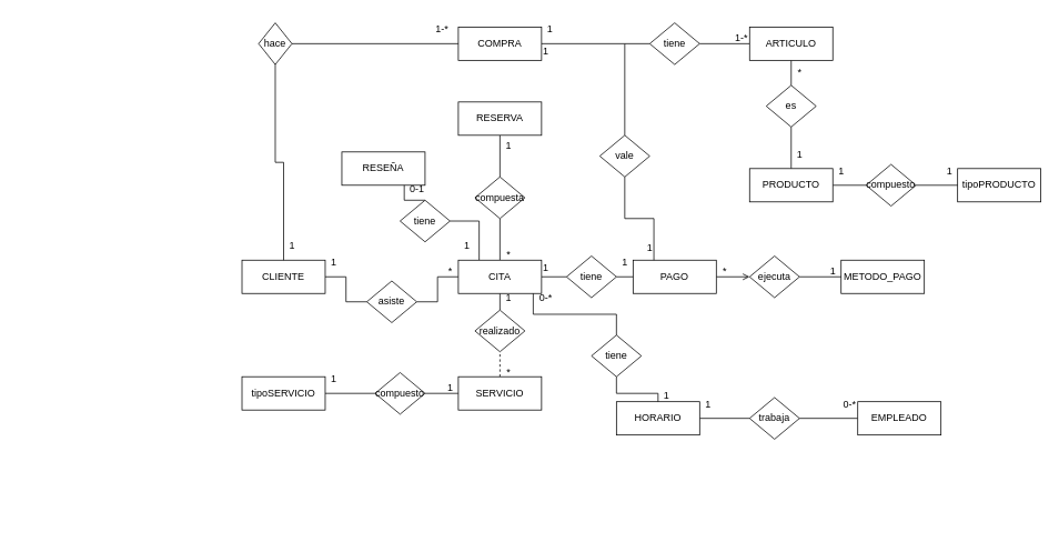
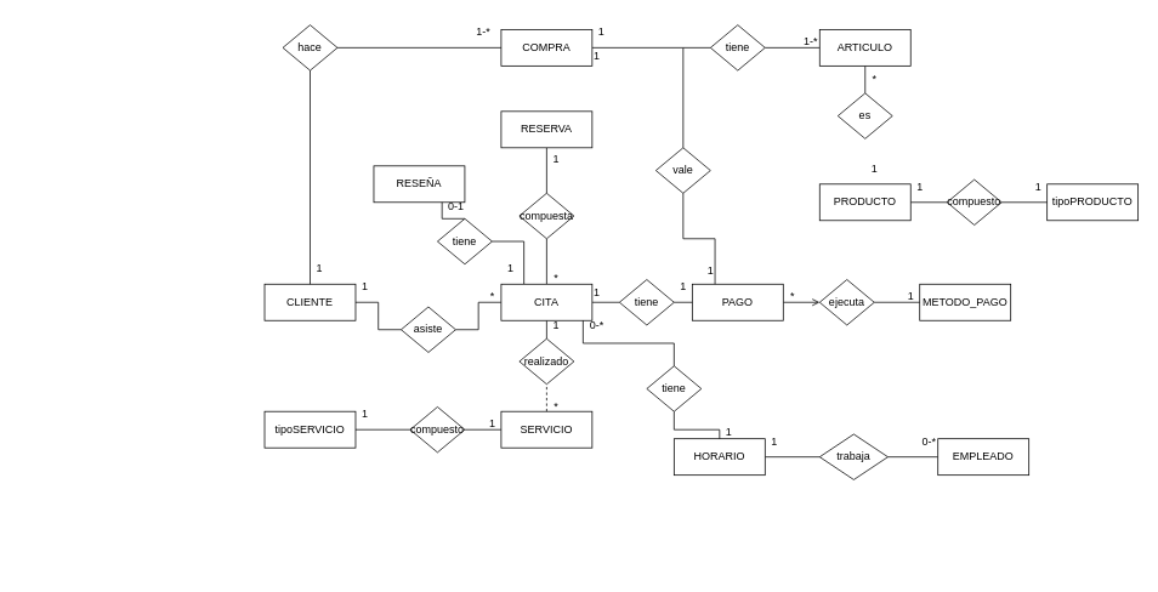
  <mxCell id="0" />
  <mxCell id="1" parent="0" />
  <mxCell id="2" style="edgeStyle=orthogonalEdgeStyle;rounded=0;orthogonalLoop=1;jettySize=auto;html=1;exitX=0;exitY=0.5;exitDx=0;exitDy=0;entryX=0;entryY=0.25;entryDx=0;entryDy=0;" parent="1" edge="1"><mxGeometry relative="1" as="geometry"><mxPoint x="20" y="629" as="sourcePoint" /></mxGeometry></mxCell>
  <mxCell id="3" style="edgeStyle=orthogonalEdgeStyle;rounded=0;orthogonalLoop=1;jettySize=auto;html=1;exitX=0.5;exitY=0;exitDx=0;exitDy=0;entryX=0.5;entryY=1;entryDx=0;entryDy=0;endArrow=none;endFill=0;" edge="1" parent="1" source="8" target="9"><mxGeometry relative="1" as="geometry" /></mxCell>
  <mxCell id="4" style="edgeStyle=orthogonalEdgeStyle;rounded=0;orthogonalLoop=1;jettySize=auto;html=1;exitX=0;exitY=0.5;exitDx=0;exitDy=0;entryX=1;entryY=0.5;entryDx=0;entryDy=0;endArrow=none;endFill=0;" edge="1" parent="1" source="8" target="14"><mxGeometry relative="1" as="geometry" /></mxCell>
  <mxCell id="5" style="edgeStyle=orthogonalEdgeStyle;rounded=0;orthogonalLoop=1;jettySize=auto;html=1;exitX=0.5;exitY=1;exitDx=0;exitDy=0;entryX=0.5;entryY=0;entryDx=0;entryDy=0;endArrow=none;endFill=0;" edge="1" parent="1" source="8" target="28"><mxGeometry relative="1" as="geometry" /></mxCell>
  <mxCell id="6" style="edgeStyle=orthogonalEdgeStyle;rounded=0;orthogonalLoop=1;jettySize=auto;html=1;exitX=1;exitY=0.5;exitDx=0;exitDy=0;entryX=0;entryY=0.5;entryDx=0;entryDy=0;endArrow=none;endFill=0;" edge="1" parent="1" source="8" target="27"><mxGeometry relative="1" as="geometry" /></mxCell>
  <mxCell id="7" style="edgeStyle=orthogonalEdgeStyle;rounded=0;orthogonalLoop=1;jettySize=auto;html=1;exitX=0.25;exitY=0;exitDx=0;exitDy=0;entryX=1;entryY=0.5;entryDx=0;entryDy=0;endArrow=none;endFill=0;" edge="1" parent="1" source="8" target="63"><mxGeometry relative="1" as="geometry" /></mxCell>
  <mxCell id="8" value="CITA" style="rounded=0;whiteSpace=wrap;html=1;" vertex="1" parent="1"><mxGeometry x="550" y="312" width="100" height="40" as="geometry" /></mxCell>
  <mxCell id="9" value="compuesta" style="rhombus;whiteSpace=wrap;html=1;" vertex="1" parent="1"><mxGeometry x="570" y="212" width="60" height="50" as="geometry" /></mxCell>
  <mxCell id="10" style="edgeStyle=orthogonalEdgeStyle;rounded=0;orthogonalLoop=1;jettySize=auto;html=1;exitX=0.5;exitY=1;exitDx=0;exitDy=0;entryX=0.5;entryY=0;entryDx=0;entryDy=0;endArrow=none;endFill=0;" edge="1" parent="1" source="11" target="9"><mxGeometry relative="1" as="geometry" /></mxCell>
  <mxCell id="11" value="RESERVA" style="rounded=0;whiteSpace=wrap;html=1;" vertex="1" parent="1"><mxGeometry x="550" y="122" width="100" height="40" as="geometry" /></mxCell>
  <mxCell id="12" value="1" style="text;html=1;align=center;verticalAlign=middle;resizable=0;points=[];autosize=1;strokeColor=none;fillColor=none;" vertex="1" parent="1"><mxGeometry x="595" y="160" width="30" height="30" as="geometry" /></mxCell>
  <mxCell id="13" value="*" style="text;html=1;align=center;verticalAlign=middle;resizable=0;points=[];autosize=1;strokeColor=none;fillColor=none;" vertex="1" parent="1"><mxGeometry x="595" y="290" width="30" height="30" as="geometry" /></mxCell>
  <mxCell id="14" value="asiste" style="rhombus;whiteSpace=wrap;html=1;" vertex="1" parent="1"><mxGeometry x="440" y="337" width="60" height="50" as="geometry" /></mxCell>
  <mxCell id="15" style="edgeStyle=orthogonalEdgeStyle;rounded=0;orthogonalLoop=1;jettySize=auto;html=1;exitX=1;exitY=0.5;exitDx=0;exitDy=0;entryX=0;entryY=0.5;entryDx=0;entryDy=0;endArrow=none;endFill=0;" edge="1" parent="1" source="16" target="14"><mxGeometry relative="1" as="geometry" /></mxCell>
  <mxCell id="16" value="CLIENTE" style="rounded=0;whiteSpace=wrap;html=1;" vertex="1" parent="1"><mxGeometry x="290" y="312" width="100" height="40" as="geometry" /></mxCell>
  <mxCell id="17" value="*" style="text;html=1;align=center;verticalAlign=middle;resizable=0;points=[];autosize=1;strokeColor=none;fillColor=none;" vertex="1" parent="1"><mxGeometry x="525" y="310" width="30" height="30" as="geometry" /></mxCell>
  <mxCell id="18" value="1" style="text;html=1;align=center;verticalAlign=middle;resizable=0;points=[];autosize=1;strokeColor=none;fillColor=none;" vertex="1" parent="1"><mxGeometry x="385" y="300" width="30" height="30" as="geometry" /></mxCell>
  <mxCell id="19" style="edgeStyle=orthogonalEdgeStyle;rounded=0;orthogonalLoop=1;jettySize=auto;html=1;exitX=0.5;exitY=0;exitDx=0;exitDy=0;entryX=0.5;entryY=1;entryDx=0;entryDy=0;endArrow=none;endFill=0;dashed=1;" edge="1" parent="1" source="21" target="28"><mxGeometry relative="1" as="geometry" /></mxCell>
  <mxCell id="20" style="edgeStyle=orthogonalEdgeStyle;rounded=0;orthogonalLoop=1;jettySize=auto;html=1;exitX=0;exitY=0.5;exitDx=0;exitDy=0;entryX=1;entryY=0.5;entryDx=0;entryDy=0;endArrow=none;endFill=0;" edge="1" parent="1" source="21" target="38"><mxGeometry relative="1" as="geometry" /></mxCell>
  <mxCell id="21" value="SERVICIO" style="rounded=0;whiteSpace=wrap;html=1;" vertex="1" parent="1"><mxGeometry x="550" y="452" width="100" height="40" as="geometry" /></mxCell>
  <mxCell id="22" style="edgeStyle=orthogonalEdgeStyle;rounded=0;orthogonalLoop=1;jettySize=auto;html=1;exitX=1;exitY=0.5;exitDx=0;exitDy=0;entryX=0;entryY=0.5;entryDx=0;entryDy=0;endArrow=open;endFill=0;" edge="1" parent="1" source="23" target="73"><mxGeometry relative="1" as="geometry" /></mxCell>
  <mxCell id="23" value="PAGO" style="rounded=0;whiteSpace=wrap;html=1;" vertex="1" parent="1"><mxGeometry x="760" y="312" width="100" height="40" as="geometry" /></mxCell>
  <mxCell id="24" style="edgeStyle=orthogonalEdgeStyle;rounded=0;orthogonalLoop=1;jettySize=auto;html=1;exitX=1;exitY=0.5;exitDx=0;exitDy=0;entryX=0;entryY=0.5;entryDx=0;entryDy=0;endArrow=none;endFill=0;" edge="1" parent="1" source="25" target="66"><mxGeometry relative="1" as="geometry" /></mxCell>
  <mxCell id="25" value="HORARIO" style="rounded=0;whiteSpace=wrap;html=1;" vertex="1" parent="1"><mxGeometry x="740" y="482" width="100" height="40" as="geometry" /></mxCell>
  <mxCell id="26" style="edgeStyle=orthogonalEdgeStyle;rounded=0;orthogonalLoop=1;jettySize=auto;html=1;exitX=1;exitY=0.5;exitDx=0;exitDy=0;entryX=0;entryY=0.5;entryDx=0;entryDy=0;endArrow=none;endFill=0;" edge="1" parent="1" source="27" target="23"><mxGeometry relative="1" as="geometry" /></mxCell>
  <mxCell id="27" value="tiene" style="rhombus;whiteSpace=wrap;html=1;" vertex="1" parent="1"><mxGeometry x="680" y="307" width="60" height="50" as="geometry" /></mxCell>
  <mxCell id="28" value="realizado" style="rhombus;whiteSpace=wrap;html=1;" vertex="1" parent="1"><mxGeometry x="570" y="372" width="60" height="50" as="geometry" /></mxCell>
  <mxCell id="29" style="edgeStyle=orthogonalEdgeStyle;rounded=0;orthogonalLoop=1;jettySize=auto;html=1;exitX=0.5;exitY=1;exitDx=0;exitDy=0;entryX=0.5;entryY=0;entryDx=0;entryDy=0;endArrow=none;endFill=0;" edge="1" parent="1" source="30" target="25"><mxGeometry relative="1" as="geometry" /></mxCell>
  <mxCell id="30" value="tiene" style="rhombus;whiteSpace=wrap;html=1;" vertex="1" parent="1"><mxGeometry x="710" y="402" width="60" height="50" as="geometry" /></mxCell>
  <mxCell id="31" style="edgeStyle=orthogonalEdgeStyle;rounded=0;orthogonalLoop=1;jettySize=auto;html=1;exitX=0.5;exitY=0;exitDx=0;exitDy=0;entryX=0.9;entryY=1;entryDx=0;entryDy=0;entryPerimeter=0;endArrow=none;endFill=0;" edge="1" parent="1" source="30" target="8"><mxGeometry relative="1" as="geometry" /></mxCell>
  <mxCell id="32" value="1" style="text;html=1;align=center;verticalAlign=middle;resizable=0;points=[];autosize=1;strokeColor=none;fillColor=none;" vertex="1" parent="1"><mxGeometry x="640" y="307" width="30" height="30" as="geometry" /></mxCell>
  <mxCell id="33" value="1" style="text;html=1;align=center;verticalAlign=middle;resizable=0;points=[];autosize=1;strokeColor=none;fillColor=none;" vertex="1" parent="1"><mxGeometry x="735" y="300" width="30" height="30" as="geometry" /></mxCell>
  <mxCell id="34" value="1" style="text;html=1;align=center;verticalAlign=middle;resizable=0;points=[];autosize=1;strokeColor=none;fillColor=none;" vertex="1" parent="1"><mxGeometry x="595" y="342" width="30" height="30" as="geometry" /></mxCell>
  <mxCell id="35" value="*" style="text;html=1;align=center;verticalAlign=middle;resizable=0;points=[];autosize=1;strokeColor=none;fillColor=none;" vertex="1" parent="1"><mxGeometry x="595" y="432" width="30" height="30" as="geometry" /></mxCell>
  <mxCell id="36" value="1" style="text;html=1;align=center;verticalAlign=middle;resizable=0;points=[];autosize=1;strokeColor=none;fillColor=none;" vertex="1" parent="1"><mxGeometry x="785" y="460" width="30" height="30" as="geometry" /></mxCell>
  <mxCell id="37" value="0-*" style="text;html=1;align=center;verticalAlign=middle;resizable=0;points=[];autosize=1;strokeColor=none;fillColor=none;" vertex="1" parent="1"><mxGeometry x="635" y="342" width="40" height="30" as="geometry" /></mxCell>
  <mxCell id="38" value="compuesto" style="rhombus;whiteSpace=wrap;html=1;" vertex="1" parent="1"><mxGeometry x="450" y="447" width="60" height="50" as="geometry" /></mxCell>
  <mxCell id="39" style="edgeStyle=orthogonalEdgeStyle;rounded=0;orthogonalLoop=1;jettySize=auto;html=1;exitX=1;exitY=0.5;exitDx=0;exitDy=0;entryX=0;entryY=0.5;entryDx=0;entryDy=0;endArrow=none;endFill=0;" edge="1" parent="1" source="40" target="38"><mxGeometry relative="1" as="geometry" /></mxCell>
  <mxCell id="40" value="tipoSERVICIO" style="rounded=0;whiteSpace=wrap;html=1;" vertex="1" parent="1"><mxGeometry x="290" y="452" width="100" height="40" as="geometry" /></mxCell>
  <mxCell id="41" value="1" style="text;html=1;align=center;verticalAlign=middle;resizable=0;points=[];autosize=1;strokeColor=none;fillColor=none;" vertex="1" parent="1"><mxGeometry x="385" y="440" width="30" height="30" as="geometry" /></mxCell>
  <mxCell id="42" value="1" style="text;html=1;align=center;verticalAlign=middle;resizable=0;points=[];autosize=1;strokeColor=none;fillColor=none;" vertex="1" parent="1"><mxGeometry x="525" y="450" width="30" height="30" as="geometry" /></mxCell>
  <mxCell id="43" style="edgeStyle=orthogonalEdgeStyle;rounded=0;orthogonalLoop=1;jettySize=auto;html=1;exitX=1;exitY=0.5;exitDx=0;exitDy=0;entryX=0.5;entryY=0;entryDx=0;entryDy=0;endArrow=none;endFill=0;" edge="1" parent="1" source="44" target="51"><mxGeometry relative="1" as="geometry" /></mxCell>
  <mxCell id="44" value="COMPRA" style="rounded=0;whiteSpace=wrap;html=1;" vertex="1" parent="1"><mxGeometry x="550" y="32" width="100" height="40" as="geometry" /></mxCell>
  <mxCell id="45" style="edgeStyle=orthogonalEdgeStyle;rounded=0;orthogonalLoop=1;jettySize=auto;html=1;exitX=1;exitY=0.5;exitDx=0;exitDy=0;entryX=0;entryY=0.5;entryDx=0;entryDy=0;endArrow=none;endFill=0;" edge="1" parent="1" source="47" target="44"><mxGeometry relative="1" as="geometry" /></mxCell>
  <mxCell id="46" style="edgeStyle=orthogonalEdgeStyle;rounded=0;orthogonalLoop=1;jettySize=auto;html=1;exitX=0.5;exitY=1;exitDx=0;exitDy=0;entryX=0.5;entryY=0;entryDx=0;entryDy=0;endArrow=none;endFill=0;" edge="1" parent="1" source="47" target="16"><mxGeometry relative="1" as="geometry" /></mxCell>
- <mxCell id="47" value="hace" style="rhombus;whiteSpace=wrap;html=1;" vertex="1" parent="1"><mxGeometry x="310" y="27" width="40" height="50" as="geometry" /></mxCell>
+ <mxCell id="47" value="hace" style="rhombus;whiteSpace=wrap;html=1;" vertex="1" parent="1"><mxGeometry x="310" y="27" width="60" height="50" as="geometry" /></mxCell>
  <mxCell id="48" value="1" style="text;html=1;align=center;verticalAlign=middle;resizable=0;points=[];autosize=1;strokeColor=none;fillColor=none;" vertex="1" parent="1"><mxGeometry x="335" y="280" width="30" height="30" as="geometry" /></mxCell>
  <mxCell id="49" value="1-*" style="text;html=1;align=center;verticalAlign=middle;resizable=0;points=[];autosize=1;strokeColor=none;fillColor=none;" vertex="1" parent="1"><mxGeometry x="510" y="20" width="40" height="30" as="geometry" /></mxCell>
  <mxCell id="50" style="edgeStyle=orthogonalEdgeStyle;rounded=0;orthogonalLoop=1;jettySize=auto;html=1;exitX=0.5;exitY=1;exitDx=0;exitDy=0;entryX=0.25;entryY=0;entryDx=0;entryDy=0;endArrow=none;endFill=0;" edge="1" parent="1" source="51" target="23"><mxGeometry relative="1" as="geometry" /></mxCell>
  <mxCell id="51" value="vale" style="rhombus;whiteSpace=wrap;html=1;" vertex="1" parent="1"><mxGeometry x="720" y="162" width="60" height="50" as="geometry" /></mxCell>
  <mxCell id="52" value="1" style="text;html=1;align=center;verticalAlign=middle;resizable=0;points=[];autosize=1;strokeColor=none;fillColor=none;" vertex="1" parent="1"><mxGeometry x="765" y="282" width="30" height="30" as="geometry" /></mxCell>
  <mxCell id="53" value="1" style="text;html=1;align=center;verticalAlign=middle;resizable=0;points=[];autosize=1;strokeColor=none;fillColor=none;" vertex="1" parent="1"><mxGeometry x="640" y="47" width="30" height="30" as="geometry" /></mxCell>
  <mxCell id="54" style="edgeStyle=orthogonalEdgeStyle;rounded=0;orthogonalLoop=1;jettySize=auto;html=1;exitX=0;exitY=0.5;exitDx=0;exitDy=0;endArrow=none;endFill=0;" edge="1" parent="1" source="56"><mxGeometry relative="1" as="geometry"><mxPoint x="750" y="51.727" as="targetPoint" /></mxGeometry></mxCell>
  <mxCell id="55" style="edgeStyle=orthogonalEdgeStyle;rounded=0;orthogonalLoop=1;jettySize=auto;html=1;exitX=1;exitY=0.5;exitDx=0;exitDy=0;entryX=0;entryY=0.5;entryDx=0;entryDy=0;endArrow=none;endFill=0;" edge="1" parent="1" source="56" target="58"><mxGeometry relative="1" as="geometry" /></mxCell>
  <mxCell id="56" value="tiene" style="rhombus;whiteSpace=wrap;html=1;" vertex="1" parent="1"><mxGeometry x="780" y="27" width="60" height="50" as="geometry" /></mxCell>
  <mxCell id="57" style="edgeStyle=orthogonalEdgeStyle;rounded=0;orthogonalLoop=1;jettySize=auto;html=1;exitX=0.5;exitY=1;exitDx=0;exitDy=0;entryX=0.5;entryY=0;entryDx=0;entryDy=0;endArrow=none;endFill=0;" edge="1" parent="1" source="58" target="76"><mxGeometry relative="1" as="geometry" /></mxCell>
  <mxCell id="58" value="ARTICULO" style="rounded=0;whiteSpace=wrap;html=1;" vertex="1" parent="1"><mxGeometry x="900" y="32" width="100" height="40" as="geometry" /></mxCell>
  <mxCell id="59" value="1" style="text;html=1;align=center;verticalAlign=middle;resizable=0;points=[];autosize=1;strokeColor=none;fillColor=none;" vertex="1" parent="1"><mxGeometry x="645" y="20" width="30" height="30" as="geometry" /></mxCell>
  <mxCell id="60" value="1-*" style="text;html=1;align=center;verticalAlign=middle;resizable=0;points=[];autosize=1;strokeColor=none;fillColor=none;" vertex="1" parent="1"><mxGeometry x="870" y="30" width="40" height="30" as="geometry" /></mxCell>
  <mxCell id="61" value="RESEÑA" style="rounded=0;whiteSpace=wrap;html=1;" vertex="1" parent="1"><mxGeometry x="410" y="182" width="100" height="40" as="geometry" /></mxCell>
  <mxCell id="62" style="edgeStyle=orthogonalEdgeStyle;rounded=0;orthogonalLoop=1;jettySize=auto;html=1;exitX=0.5;exitY=0;exitDx=0;exitDy=0;entryX=0.75;entryY=1;entryDx=0;entryDy=0;endArrow=none;endFill=0;" edge="1" parent="1" source="63" target="61"><mxGeometry relative="1" as="geometry" /></mxCell>
  <mxCell id="63" value="tiene" style="rhombus;whiteSpace=wrap;html=1;" vertex="1" parent="1"><mxGeometry x="480" y="240" width="60" height="50" as="geometry" /></mxCell>
  <mxCell id="64" value="0-1" style="text;html=1;align=center;verticalAlign=middle;resizable=0;points=[];autosize=1;strokeColor=none;fillColor=none;" vertex="1" parent="1"><mxGeometry x="480" y="212" width="40" height="30" as="geometry" /></mxCell>
  <mxCell id="65" value="1" style="text;html=1;align=center;verticalAlign=middle;resizable=0;points=[];autosize=1;strokeColor=none;fillColor=none;" vertex="1" parent="1"><mxGeometry x="545" y="280" width="30" height="30" as="geometry" /></mxCell>
- <mxCell id="66" value="trabaja" style="rhombus;whiteSpace=wrap;html=1;" vertex="1" parent="1"><mxGeometry x="900" y="477" width="60" height="50" as="geometry" /></mxCell>
+ <mxCell id="66" value="trabaja" style="rhombus;whiteSpace=wrap;html=1;" vertex="1" parent="1"><mxGeometry x="900" y="477" width="75" height="50" as="geometry" /></mxCell>
  <mxCell id="67" style="edgeStyle=orthogonalEdgeStyle;rounded=0;orthogonalLoop=1;jettySize=auto;html=1;exitX=0;exitY=0.5;exitDx=0;exitDy=0;entryX=1;entryY=0.5;entryDx=0;entryDy=0;endArrow=none;endFill=0;" edge="1" parent="1" source="68" target="66"><mxGeometry relative="1" as="geometry" /></mxCell>
  <mxCell id="68" value="EMPLEADO" style="rounded=0;whiteSpace=wrap;html=1;" vertex="1" parent="1"><mxGeometry x="1030" y="482" width="100" height="40" as="geometry" /></mxCell>
  <mxCell id="69" value="1" style="text;html=1;align=center;verticalAlign=middle;resizable=0;points=[];autosize=1;strokeColor=none;fillColor=none;" vertex="1" parent="1"><mxGeometry x="835" y="470" width="30" height="30" as="geometry" /></mxCell>
  <mxCell id="70" value="0-*" style="text;html=1;align=center;verticalAlign=middle;resizable=0;points=[];autosize=1;strokeColor=none;fillColor=none;" vertex="1" parent="1"><mxGeometry x="1000" y="470" width="40" height="30" as="geometry" /></mxCell>
  <mxCell id="71" value="METODO_PAGO" style="rounded=0;whiteSpace=wrap;html=1;" vertex="1" parent="1"><mxGeometry x="1010" y="312" width="100" height="40" as="geometry" /></mxCell>
  <mxCell id="72" style="edgeStyle=orthogonalEdgeStyle;rounded=0;orthogonalLoop=1;jettySize=auto;html=1;exitX=1;exitY=0.5;exitDx=0;exitDy=0;entryX=0;entryY=0.5;entryDx=0;entryDy=0;endArrow=none;endFill=0;" edge="1" parent="1" source="73" target="71"><mxGeometry relative="1" as="geometry" /></mxCell>
  <mxCell id="73" value="ejecuta" style="rhombus;whiteSpace=wrap;html=1;" vertex="1" parent="1"><mxGeometry x="900" y="307" width="60" height="50" as="geometry" /></mxCell>
  <mxCell id="74" value="*" style="text;html=1;align=center;verticalAlign=middle;resizable=0;points=[];autosize=1;strokeColor=none;fillColor=none;" vertex="1" parent="1"><mxGeometry x="855" y="310" width="30" height="30" as="geometry" /></mxCell>
  <mxCell id="75" value="1" style="text;html=1;align=center;verticalAlign=middle;resizable=0;points=[];autosize=1;strokeColor=none;fillColor=none;" vertex="1" parent="1"><mxGeometry x="985" y="310" width="30" height="30" as="geometry" /></mxCell>
  <mxCell id="76" value="es" style="rhombus;whiteSpace=wrap;html=1;" vertex="1" parent="1"><mxGeometry x="920" y="102" width="60" height="50" as="geometry" /></mxCell>
- <mxCell id="77" style="edgeStyle=orthogonalEdgeStyle;rounded=0;orthogonalLoop=1;jettySize=auto;html=1;exitX=0.5;exitY=0;exitDx=0;exitDy=0;entryX=0.5;entryY=1;entryDx=0;entryDy=0;endArrow=none;endFill=0;" edge="1" parent="1" source="79" target="76"><mxGeometry relative="1" as="geometry" /></mxCell>
  <mxCell id="78" style="edgeStyle=orthogonalEdgeStyle;rounded=0;orthogonalLoop=1;jettySize=auto;html=1;exitX=1;exitY=0.5;exitDx=0;exitDy=0;entryX=0;entryY=0.5;entryDx=0;entryDy=0;endArrow=none;endFill=0;" edge="1" parent="1" source="79" target="82"><mxGeometry relative="1" as="geometry" /></mxCell>
  <mxCell id="79" value="PRODUCTO" style="rounded=0;whiteSpace=wrap;html=1;" vertex="1" parent="1"><mxGeometry x="900" y="202" width="100" height="40" as="geometry" /></mxCell>
  <mxCell id="80" value="tipoPRODUCTO" style="rounded=0;whiteSpace=wrap;html=1;" vertex="1" parent="1"><mxGeometry x="1150" y="202" width="100" height="40" as="geometry" /></mxCell>
  <mxCell id="81" style="edgeStyle=orthogonalEdgeStyle;rounded=0;orthogonalLoop=1;jettySize=auto;html=1;exitX=1;exitY=0.5;exitDx=0;exitDy=0;entryX=0;entryY=0.5;entryDx=0;entryDy=0;endArrow=none;endFill=0;" edge="1" parent="1" source="82" target="80"><mxGeometry relative="1" as="geometry" /></mxCell>
  <mxCell id="82" value="compuesto" style="rhombus;whiteSpace=wrap;html=1;" vertex="1" parent="1"><mxGeometry x="1040" y="197" width="60" height="50" as="geometry" /></mxCell>
  <mxCell id="83" value="1" style="text;html=1;align=center;verticalAlign=middle;resizable=0;points=[];autosize=1;strokeColor=none;fillColor=none;" vertex="1" parent="1"><mxGeometry x="995" y="190" width="30" height="30" as="geometry" /></mxCell>
  <mxCell id="84" value="1" style="text;html=1;align=center;verticalAlign=middle;resizable=0;points=[];autosize=1;strokeColor=none;fillColor=none;" vertex="1" parent="1"><mxGeometry x="1125" y="190" width="30" height="30" as="geometry" /></mxCell>
  <mxCell id="85" value="1" style="text;html=1;align=center;verticalAlign=middle;resizable=0;points=[];autosize=1;strokeColor=none;fillColor=none;" vertex="1" parent="1"><mxGeometry x="945" y="170" width="30" height="30" as="geometry" /></mxCell>
  <mxCell id="86" value="*" style="text;html=1;align=center;verticalAlign=middle;resizable=0;points=[];autosize=1;strokeColor=none;fillColor=none;" vertex="1" parent="1"><mxGeometry x="945" y="72" width="30" height="30" as="geometry" /></mxCell>
